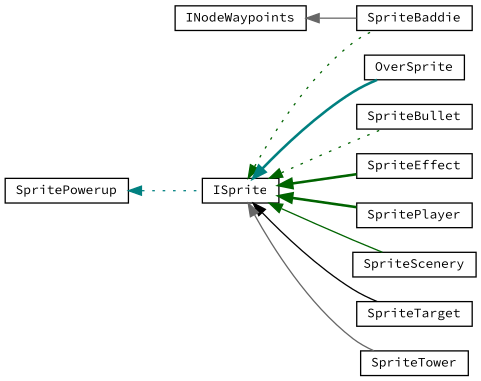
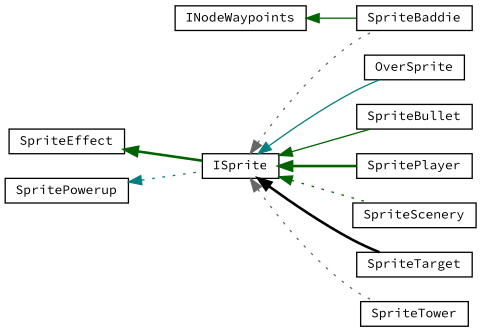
  digraph {
    fontname="Source Code Pro"
    rankdir=LR
    node [color=black fillcolor=white fontname="Source Code Pro" fontsize=10 shape=record style=filled]
    edge [color=darkgreen dir=back fontname="Source Code Pro" fontsize=10 labelfontname=Helvetica labelfontsize=10 style=solid]
    n1 [height=0.2 label=INodeWaypoints width=0.4]
    n2 [height=0.2 label=SpriteBaddie width=0.4]
    n3 [height=0.2 label=ISprite width=0.4]
    n4 [height=0.2 label=OverSprite width=0.4]
    n5 [height=0.2 label=SpriteBullet width=0.4]
    n6 [height=0.2 label=SpriteEffect width=0.4]
    n7 [height=0.2 label=SpritePlayer width=0.4]
    n8 [height=0.2 label=SpriteScenery width=0.4]
    n9 [height=0.2 label=SpriteTarget width=0.4]
    n10 [height=0.2 label=SpriteTower width=0.4]
    n11 [height=0.2 label=SpritePowerup width=0.4]
-   n1 -> n2 [color=gray40]
-   n3 -> n2 [style=dotted]
-   n3 -> n4 [color=teal style=bold]
-   n3 -> n5 [style=dotted]
-   n3 -> n6 [style=bold]
+   n1 -> n2
+   n3 -> n2 [color=gray40 style=dotted]
+   n3 -> n4 [color=teal]
+   n3 -> n5
+   n6 -> n3 [style=bold]
    n3 -> n7 [style=bold]
-   n3 -> n8
-   n3 -> n9 [color=black]
-   n3 -> n10 [color=gray40]
+   n3 -> n8 [style=dotted]
+   n3 -> n9 [color=black style=bold]
+   n3 -> n10 [color=gray40 style=dotted]
    n11 -> n3 [color=teal style=dotted]
  }
